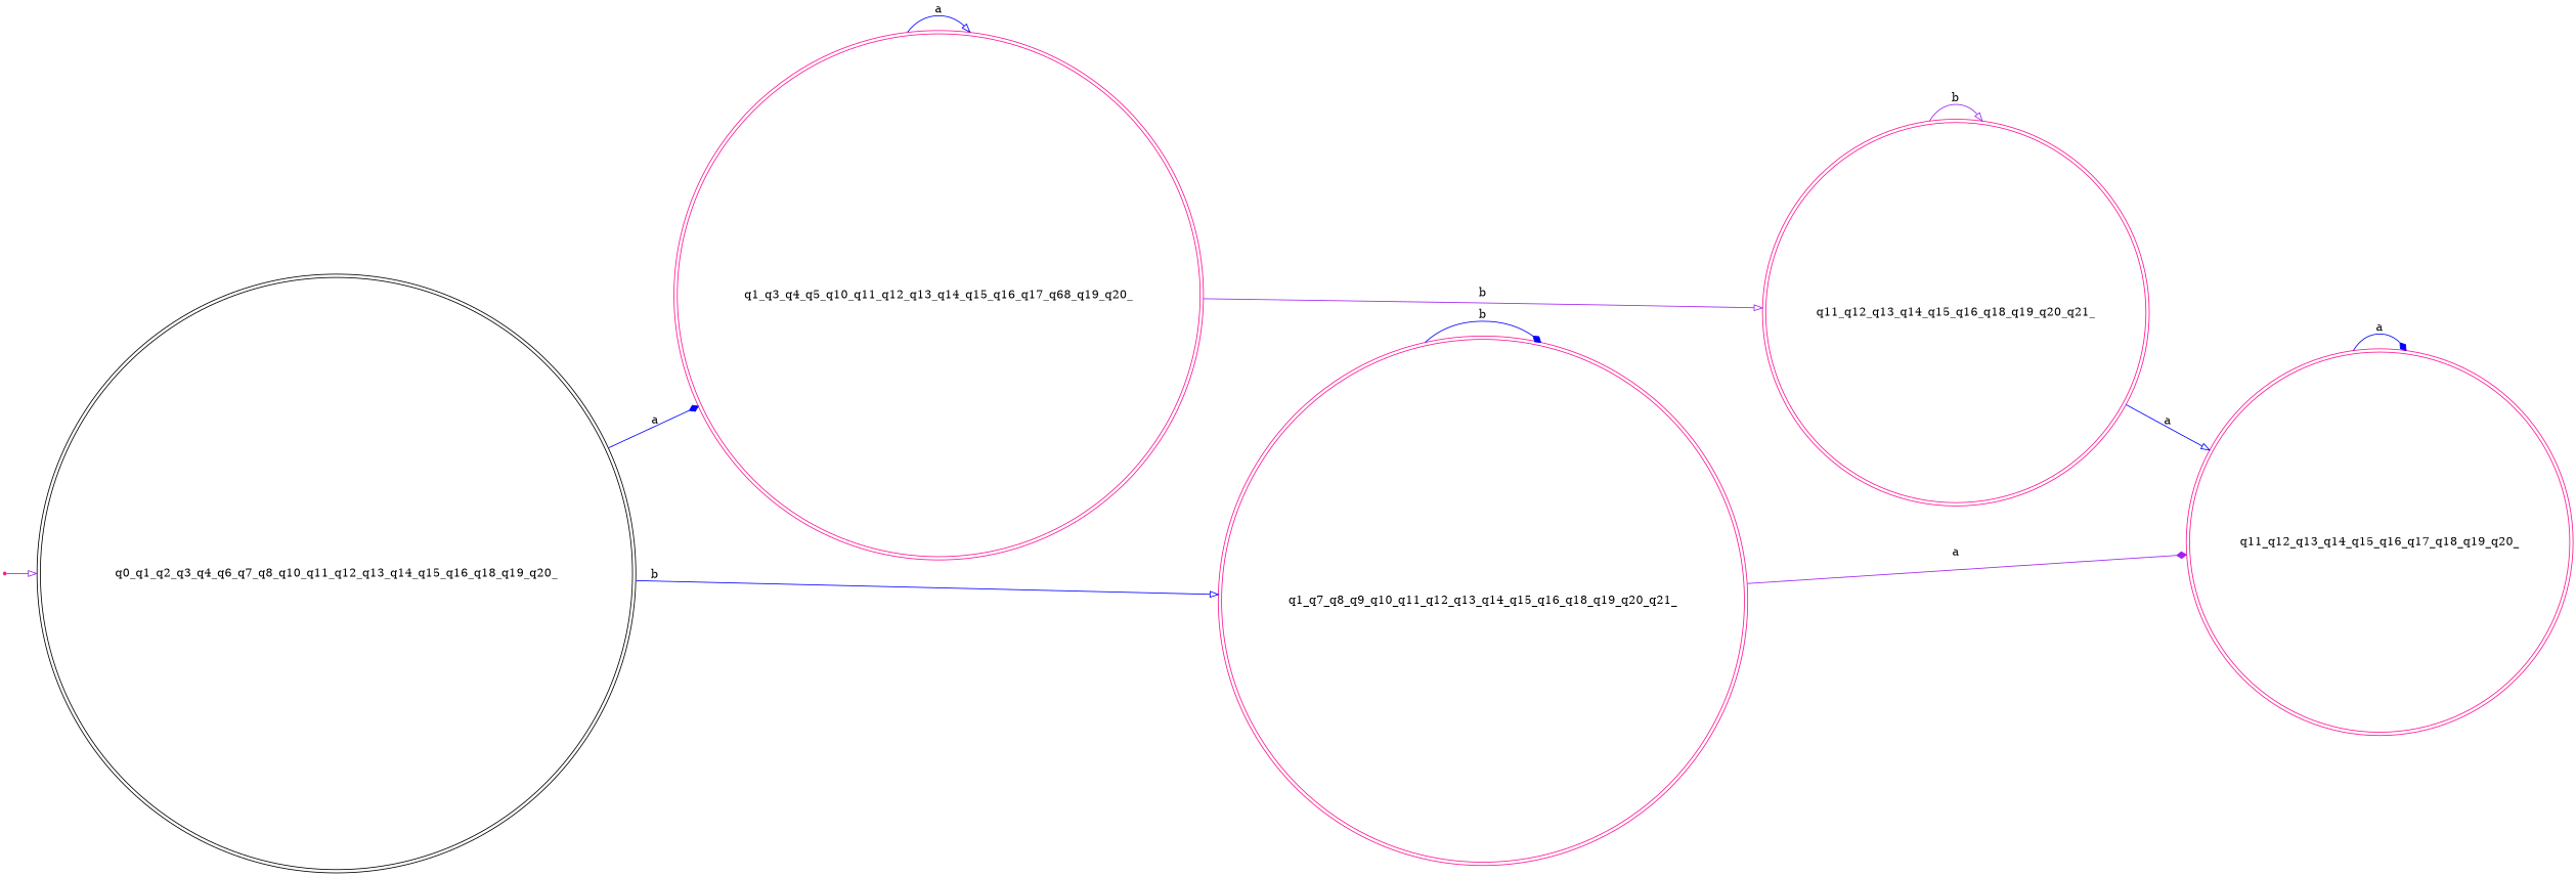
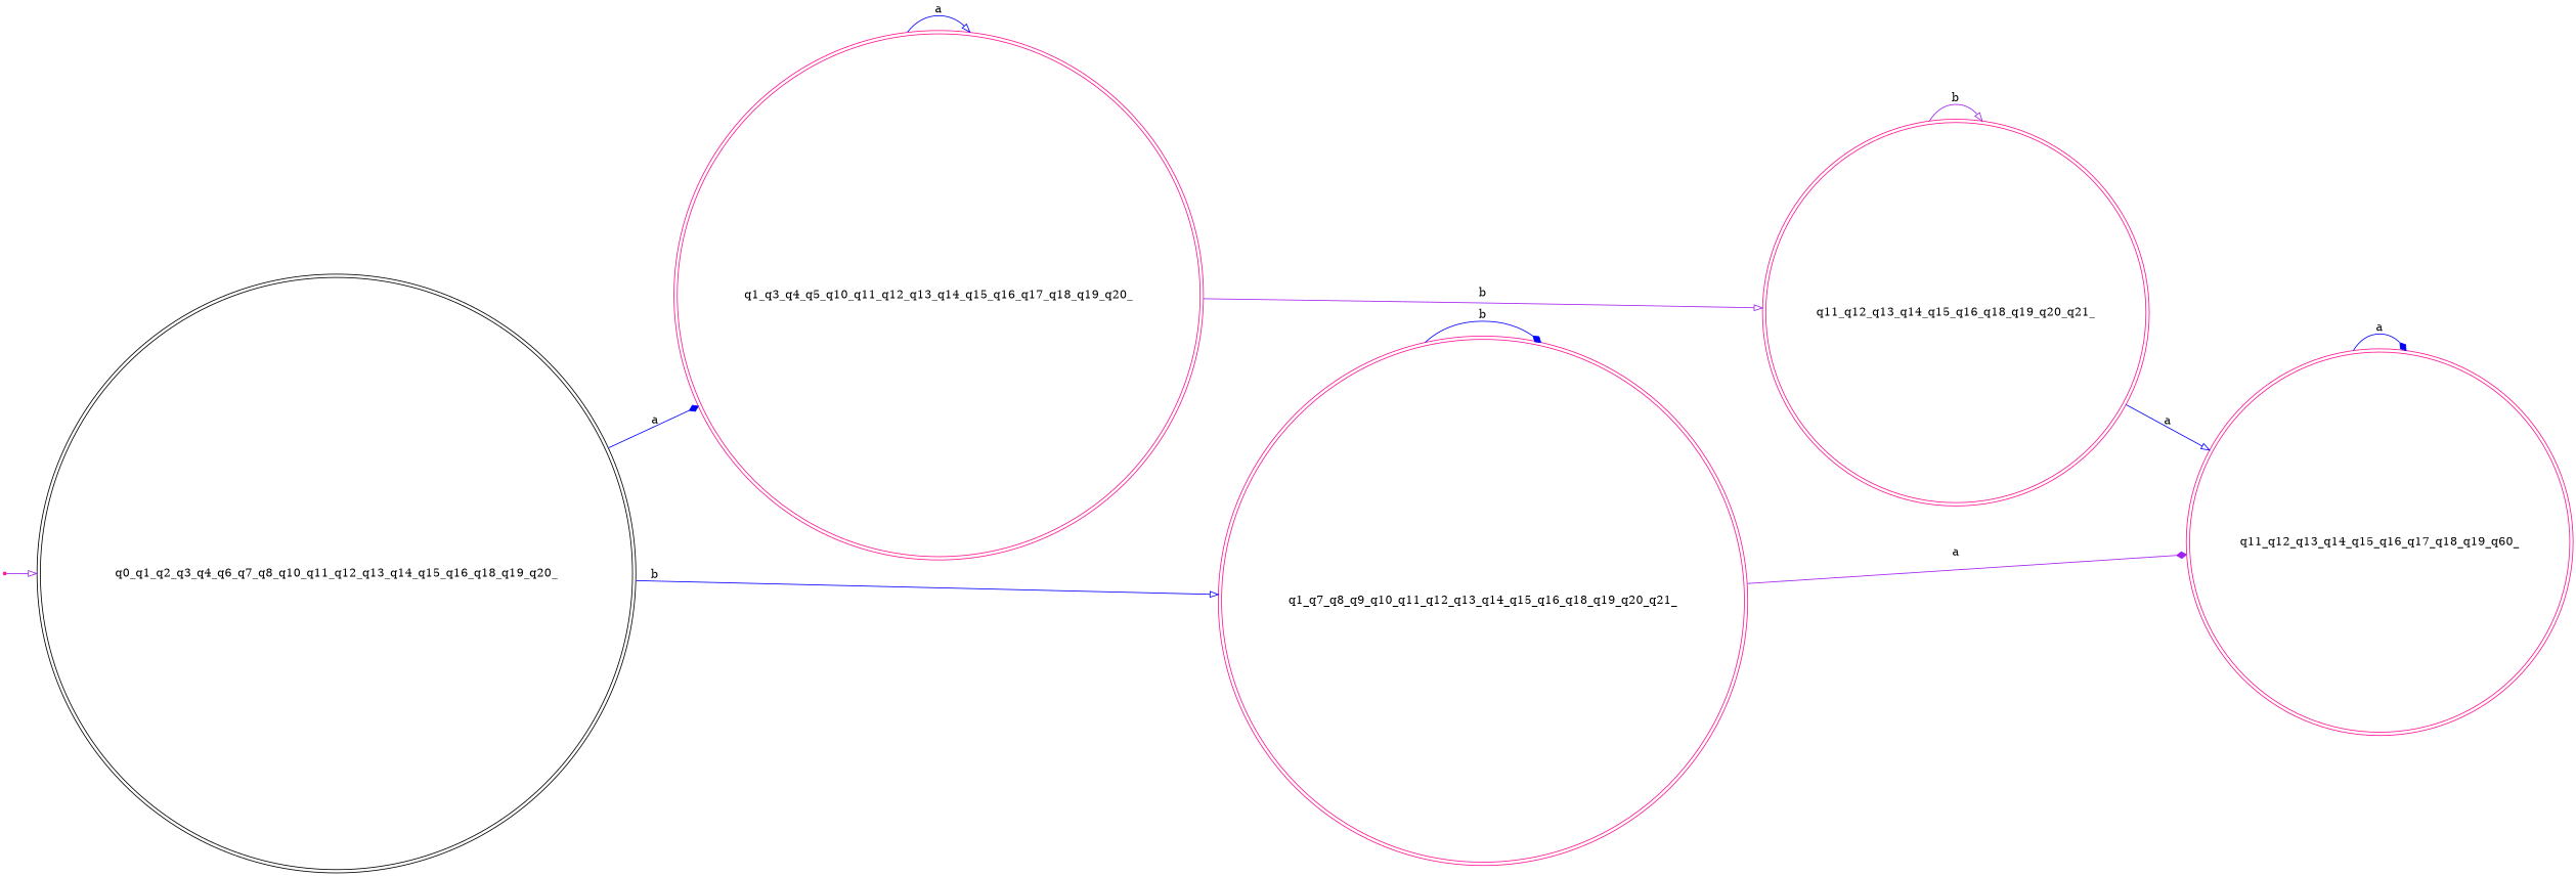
  digraph {
    rankdir=LR
    node [color=deeppink shape=doublecircle]
    edge [arrowhead=onormal color=blue]
    s [shape=point]
    q0_q1_q2_q3_q4_q6_q7_q8_q10_q11_q12_q13_q14_q15_q16_q18_q19_q20_ [color=black]
-   q1_q3_q4_q5_q10_q11_q12_q13_q14_q15_q16_q17_q18_q19_q20_ [label=q1_q3_q4_q5_q10_q11_q12_q13_q14_q15_q16_q17_q68_q19_q20_]
+   q1_q3_q4_q5_q10_q11_q12_q13_q14_q15_q16_q17_q18_q19_q20_
    q1_q7_q8_q9_q10_q11_q12_q13_q14_q15_q16_q18_q19_q20_q21_
    q11_q12_q13_q14_q15_q16_q18_q19_q20_q21_
-   q11_q12_q13_q14_q15_q16_q17_q18_q19_q20_
+   q11_q12_q13_q14_q15_q16_q17_q18_q19_q20_ [label=q11_q12_q13_q14_q15_q16_q17_q18_q19_q60_]
    s -> q0_q1_q2_q3_q4_q6_q7_q8_q10_q11_q12_q13_q14_q15_q16_q18_q19_q20_ [color=purple]
    q0_q1_q2_q3_q4_q6_q7_q8_q10_q11_q12_q13_q14_q15_q16_q18_q19_q20_ -> q1_q3_q4_q5_q10_q11_q12_q13_q14_q15_q16_q17_q18_q19_q20_ [arrowhead=diamond label=a]
    q0_q1_q2_q3_q4_q6_q7_q8_q10_q11_q12_q13_q14_q15_q16_q18_q19_q20_ -> q1_q7_q8_q9_q10_q11_q12_q13_q14_q15_q16_q18_q19_q20_q21_ [label=b]
    q1_q3_q4_q5_q10_q11_q12_q13_q14_q15_q16_q17_q18_q19_q20_ -> q1_q3_q4_q5_q10_q11_q12_q13_q14_q15_q16_q17_q18_q19_q20_ [label=a]
    q1_q3_q4_q5_q10_q11_q12_q13_q14_q15_q16_q17_q18_q19_q20_ -> q11_q12_q13_q14_q15_q16_q18_q19_q20_q21_ [color=purple label=b]
    q1_q7_q8_q9_q10_q11_q12_q13_q14_q15_q16_q18_q19_q20_q21_ -> q1_q7_q8_q9_q10_q11_q12_q13_q14_q15_q16_q18_q19_q20_q21_ [arrowhead=diamond label=b]
    q1_q7_q8_q9_q10_q11_q12_q13_q14_q15_q16_q18_q19_q20_q21_ -> q11_q12_q13_q14_q15_q16_q17_q18_q19_q20_ [arrowhead=diamond color=purple label=a]
    q11_q12_q13_q14_q15_q16_q18_q19_q20_q21_ -> q11_q12_q13_q14_q15_q16_q18_q19_q20_q21_ [color=purple label=b]
    q11_q12_q13_q14_q15_q16_q18_q19_q20_q21_ -> q11_q12_q13_q14_q15_q16_q17_q18_q19_q20_ [label=a]
    q11_q12_q13_q14_q15_q16_q17_q18_q19_q20_ -> q11_q12_q13_q14_q15_q16_q17_q18_q19_q20_ [arrowhead=diamond label=a]
  }
